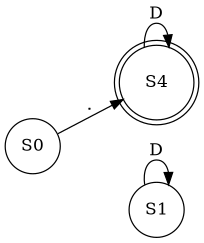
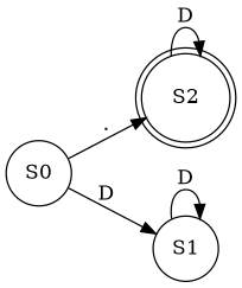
  digraph {
    rankdir=LR
    node [shape=circle]
-   S2 [shape=doublecircle label=S4]
+   S2 [shape=doublecircle]
    S0
    S1
    S2 -> S2 [label=D]
    S0 -> S2 [label="."]
+   S0 -> S1 [label=D]
    S1 -> S1 [label=D]
  }
